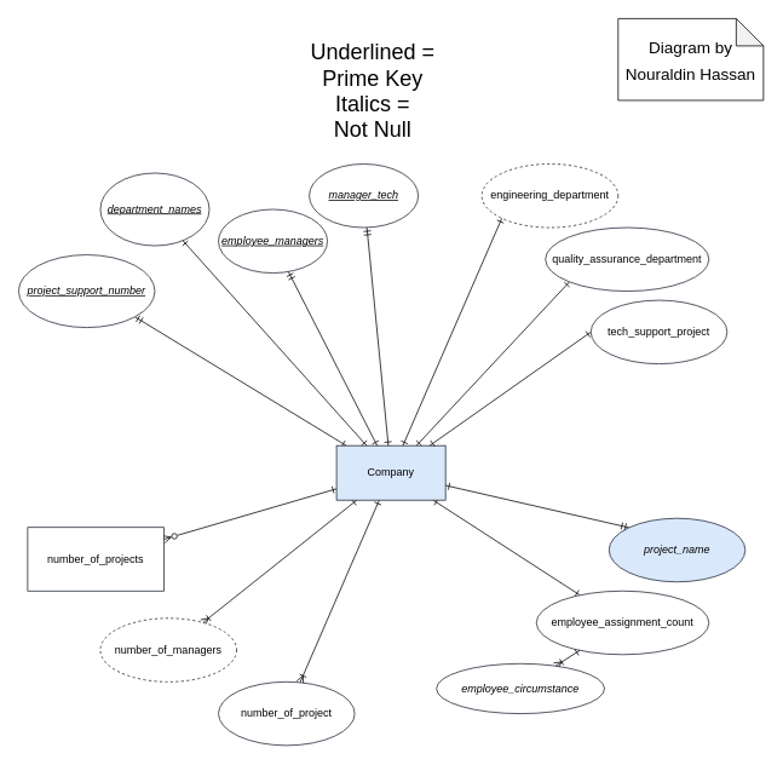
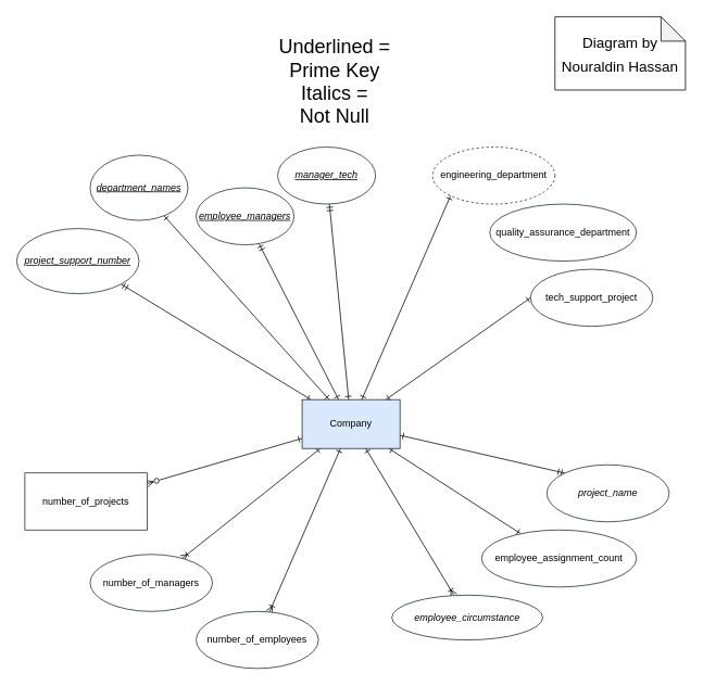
  <mxCell id="0" />
  <mxCell id="1" parent="0" />
  <mxCell id="2" style="edgeStyle=none;rounded=1;orthogonalLoop=1;jettySize=auto;html=1;strokeColor=default;endArrow=ERmandOne;endFill=0;startArrow=ERone;startFill=0;entryX=1;entryY=1;entryDx=0;entryDy=0;" parent="1" source="7" target="10" edge="1"><mxGeometry relative="1" as="geometry" /></mxCell>
  <mxCell id="3" style="rounded=0;orthogonalLoop=1;jettySize=auto;html=1;startArrow=ERone;startFill=0;endArrow=ERzeroToMany;endFill=0;" parent="1" source="7" target="28" edge="1"><mxGeometry relative="1" as="geometry" /></mxCell>
  <mxCell id="4" style="edgeStyle=none;rounded=0;orthogonalLoop=1;jettySize=auto;html=1;startArrow=ERone;startFill=0;endArrow=ERoneToMany;endFill=0;" parent="1" source="7" target="29" edge="1"><mxGeometry relative="1" as="geometry" /></mxCell>
  <mxCell id="5" style="edgeStyle=none;rounded=0;orthogonalLoop=1;jettySize=auto;html=1;startArrow=ERone;startFill=0;endArrow=ERoneToMany;endFill=0;" parent="1" source="7" target="30" edge="1"><mxGeometry relative="1" as="geometry" /></mxCell>
  <mxCell id="6" style="edgeStyle=none;rounded=0;orthogonalLoop=1;jettySize=auto;html=1;startArrow=ERone;startFill=0;endArrow=ERone;endFill=0;" parent="1" source="7" target="25" edge="1"><mxGeometry relative="1" as="geometry" /></mxCell>
  <mxCell id="7" value="Company" style="rounded=0;whiteSpace=wrap;html=1;fillColor=#dae8fc;strokeColor=#1D2633;" parent="1" vertex="1"><mxGeometry x="370" y="490" width="120" height="60" as="geometry" /></mxCell>
  <mxCell id="8" style="orthogonalLoop=1;jettySize=auto;html=1;rounded=1;strokeColor=default;endArrow=ERone;endFill=0;startArrow=ERmandOne;startFill=0;" parent="1" source="9" target="7" edge="1"><mxGeometry relative="1" as="geometry" /></mxCell>
  <mxCell id="9" value="employee_managers" style="ellipse;whiteSpace=wrap;html=1;strokeColor=#1D2633;fontStyle=6" parent="1" vertex="1"><mxGeometry x="240" y="230" width="120" height="70" as="geometry" /></mxCell>
  <mxCell id="10" value="project_support_number" style="ellipse;whiteSpace=wrap;html=1;strokeColor=#1D2633;fontStyle=6" parent="1" vertex="1"><mxGeometry x="20" y="280" width="150" height="80" as="geometry" /></mxCell>
  <mxCell id="11" style="rounded=0;orthogonalLoop=1;jettySize=auto;html=1;endArrow=ERone;endFill=0;startArrow=ERone;startFill=0;" parent="1" source="12" target="7" edge="1"><mxGeometry relative="1" as="geometry" /></mxCell>
  <mxCell id="12" value="department_names" style="ellipse;whiteSpace=wrap;html=1;strokeColor=#1D2633;fontStyle=6" parent="1" vertex="1"><mxGeometry x="110" y="190" width="120" height="80" as="geometry" /></mxCell>
  <mxCell id="13" value="Underlined = Prime Key&lt;br&gt;Italics =&lt;br&gt;Not Null" style="text;html=1;strokeColor=none;fillColor=none;align=center;verticalAlign=middle;whiteSpace=wrap;rounded=0;fontSize=24;" parent="1" vertex="1"><mxGeometry x="330" y="40" width="160" height="120" as="geometry" /></mxCell>
  <mxCell id="14" value="&lt;font style=&quot;font-size: 18px;&quot;&gt;Diagram by&lt;br&gt;Nouraldin Hassan&lt;/font&gt;" style="shape=note;whiteSpace=wrap;html=1;backgroundOutline=1;darkOpacity=0.05;fontSize=24;" parent="1" vertex="1"><mxGeometry x="680" width="160" height="90" as="geometry" y="20" /></mxCell>
  <mxCell id="15" value="manager_tech" style="ellipse;whiteSpace=wrap;html=1;strokeColor=#1D2633;fontStyle=6" parent="1" vertex="1"><mxGeometry x="340" y="180" width="120" height="70" as="geometry" /></mxCell>
  <mxCell id="16" style="orthogonalLoop=1;jettySize=auto;html=1;rounded=1;strokeColor=default;endArrow=ERone;endFill=0;startArrow=ERmandOne;startFill=0;" parent="1" source="15" target="7" edge="1"><mxGeometry relative="1" as="geometry"><mxPoint x="400" y="260" as="sourcePoint" /><mxPoint x="478.75" y="470" as="targetPoint" /></mxGeometry></mxCell>
  <mxCell id="17" style="rounded=0;orthogonalLoop=1;jettySize=auto;html=1;exitX=0;exitY=1;exitDx=0;exitDy=0;endArrow=ERone;endFill=0;startArrow=ERone;startFill=0;" edge="1" parent="1" source="18" target="7"><mxGeometry relative="1" as="geometry" /></mxCell>
  <mxCell id="18" value="engineering_department" style="ellipse;whiteSpace=wrap;html=1;strokeColor=#1D2633;fontStyle=0;dashed=1;" parent="1" vertex="1"><mxGeometry x="530" y="180" width="150" height="70" as="geometry" /></mxCell>
- <mxCell id="19" style="edgeStyle=none;rounded=0;orthogonalLoop=1;jettySize=auto;html=1;exitX=0;exitY=1;exitDx=0;exitDy=0;startArrow=ERone;startFill=0;endArrow=ERone;endFill=0;" edge="1" parent="1" source="20" target="7"><mxGeometry relative="1" as="geometry" /></mxCell>
  <mxCell id="20" value="quality_assurance_department" style="ellipse;whiteSpace=wrap;html=1;strokeColor=#1D2633;fontStyle=0" parent="1" vertex="1"><mxGeometry x="600" y="250" width="180" height="70" as="geometry" /></mxCell>
  <mxCell id="21" style="edgeStyle=none;rounded=0;orthogonalLoop=1;jettySize=auto;html=1;startArrow=ERone;startFill=0;endArrow=ERone;endFill=0;exitX=0;exitY=0.5;exitDx=0;exitDy=0;" edge="1" parent="1" source="22" target="7"><mxGeometry relative="1" as="geometry" /></mxCell>
  <mxCell id="22" value="tech_support_project" style="ellipse;whiteSpace=wrap;html=1;strokeColor=#1D2633;fontStyle=0" parent="1" vertex="1"><mxGeometry x="650" y="330" width="150" height="70" as="geometry" /></mxCell>
  <mxCell id="23" style="edgeStyle=none;rounded=0;orthogonalLoop=1;jettySize=auto;html=1;exitX=0;exitY=0;exitDx=0;exitDy=0;startArrow=ERmandOne;startFill=0;endArrow=ERone;endFill=0;" parent="1" source="24" target="7" edge="1"><mxGeometry relative="1" as="geometry" /></mxCell>
- <mxCell id="24" value="project_name" style="ellipse;whiteSpace=wrap;html=1;strokeColor=#1D2633;fontStyle=2;fillColor=#dae8fc;" parent="1" vertex="1"><mxGeometry x="670" y="570" width="150" height="70" as="geometry" /></mxCell>
+ <mxCell id="24" value="project_name" style="ellipse;whiteSpace=wrap;html=1;strokeColor=#1D2633;fontStyle=2" parent="1" vertex="1"><mxGeometry x="670" y="570" width="150" height="70" as="geometry" /></mxCell>
  <mxCell id="25" value="employee_assignment_count" style="ellipse;whiteSpace=wrap;html=1;strokeColor=#1D2633;fontStyle=0" parent="1" vertex="1"><mxGeometry x="590" y="650" width="190" height="70" as="geometry" /></mxCell>
- <mxCell id="26" style="edgeStyle=none;rounded=0;orthogonalLoop=1;jettySize=auto;html=1;startArrow=ERoneToMany;startFill=0;endArrow=ERone;endFill=0;" edge="1" parent="1" source="27" target="25"><mxGeometry relative="1" as="geometry" /></mxCell>
+ <mxCell id="26" style="edgeStyle=none;rounded=0;orthogonalLoop=1;jettySize=auto;html=1;startArrow=ERoneToMany;startFill=0;endArrow=ERone;endFill=0;" edge="1" parent="1" source="27" target="7"><mxGeometry relative="1" as="geometry" /></mxCell>
  <mxCell id="27" value="employee_circumstance" style="ellipse;whiteSpace=wrap;html=1;strokeColor=#1D2633;fontStyle=2" parent="1" vertex="1"><mxGeometry x="480" y="730" width="185" height="55" as="geometry" /></mxCell>
  <mxCell id="28" value="number_of_projects" style="whiteSpace=wrap;html=1;strokeColor=#1D2633;fontStyle=0;rounded=0;" parent="1" vertex="1"><mxGeometry x="30" y="580" width="150" height="70" as="geometry" /></mxCell>
- <mxCell id="29" value="number_of_managers" style="ellipse;whiteSpace=wrap;html=1;strokeColor=#1D2633;fontStyle=0;dashed=1;" parent="1" vertex="1"><mxGeometry x="110" y="680" width="150" height="70" as="geometry" /></mxCell>
- <mxCell id="30" value="number_of_project" style="ellipse;whiteSpace=wrap;html=1;strokeColor=#1D2633;fontStyle=0" parent="1" vertex="1"><mxGeometry x="240" y="750" width="150" height="70" as="geometry" /></mxCell>
+ <mxCell id="29" value="number_of_managers" style="ellipse;whiteSpace=wrap;html=1;strokeColor=#1D2633;fontStyle=0" parent="1" vertex="1"><mxGeometry x="110" y="680" width="150" height="70" as="geometry" /></mxCell>
+ <mxCell id="30" value="number_of_employees" style="ellipse;whiteSpace=wrap;html=1;strokeColor=#1D2633;fontStyle=0" parent="1" vertex="1"><mxGeometry x="240" y="750" width="150" height="70" as="geometry" /></mxCell>
